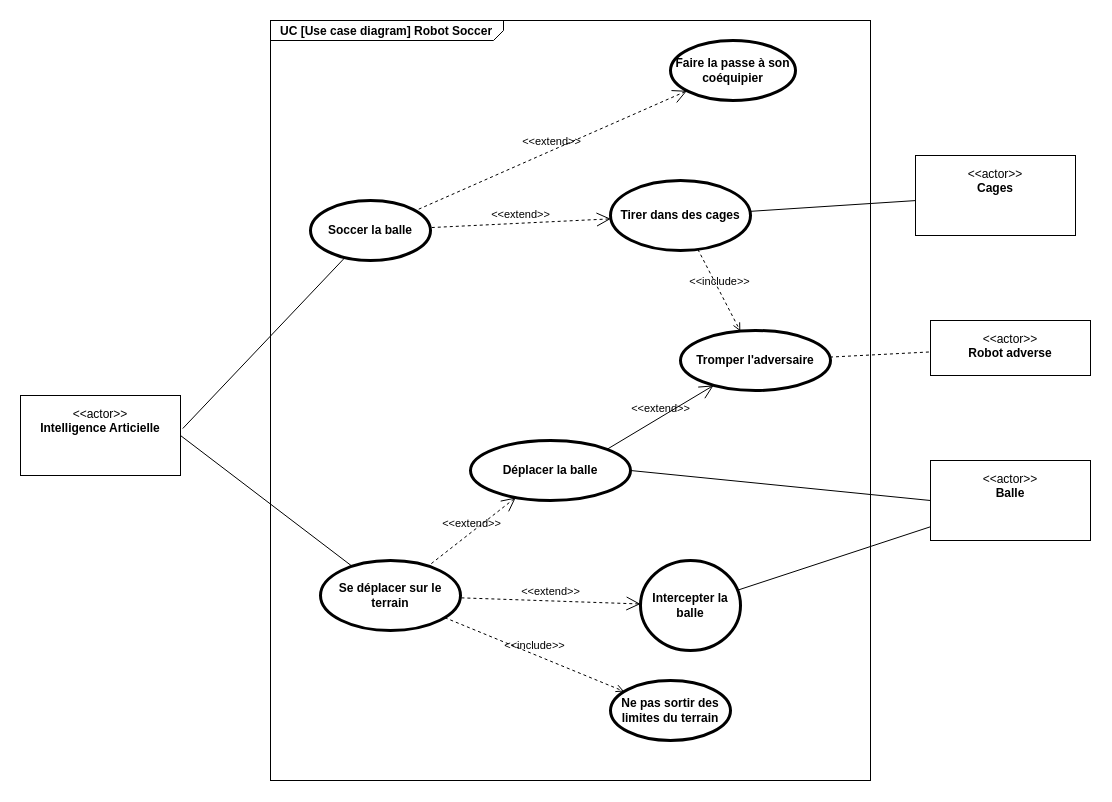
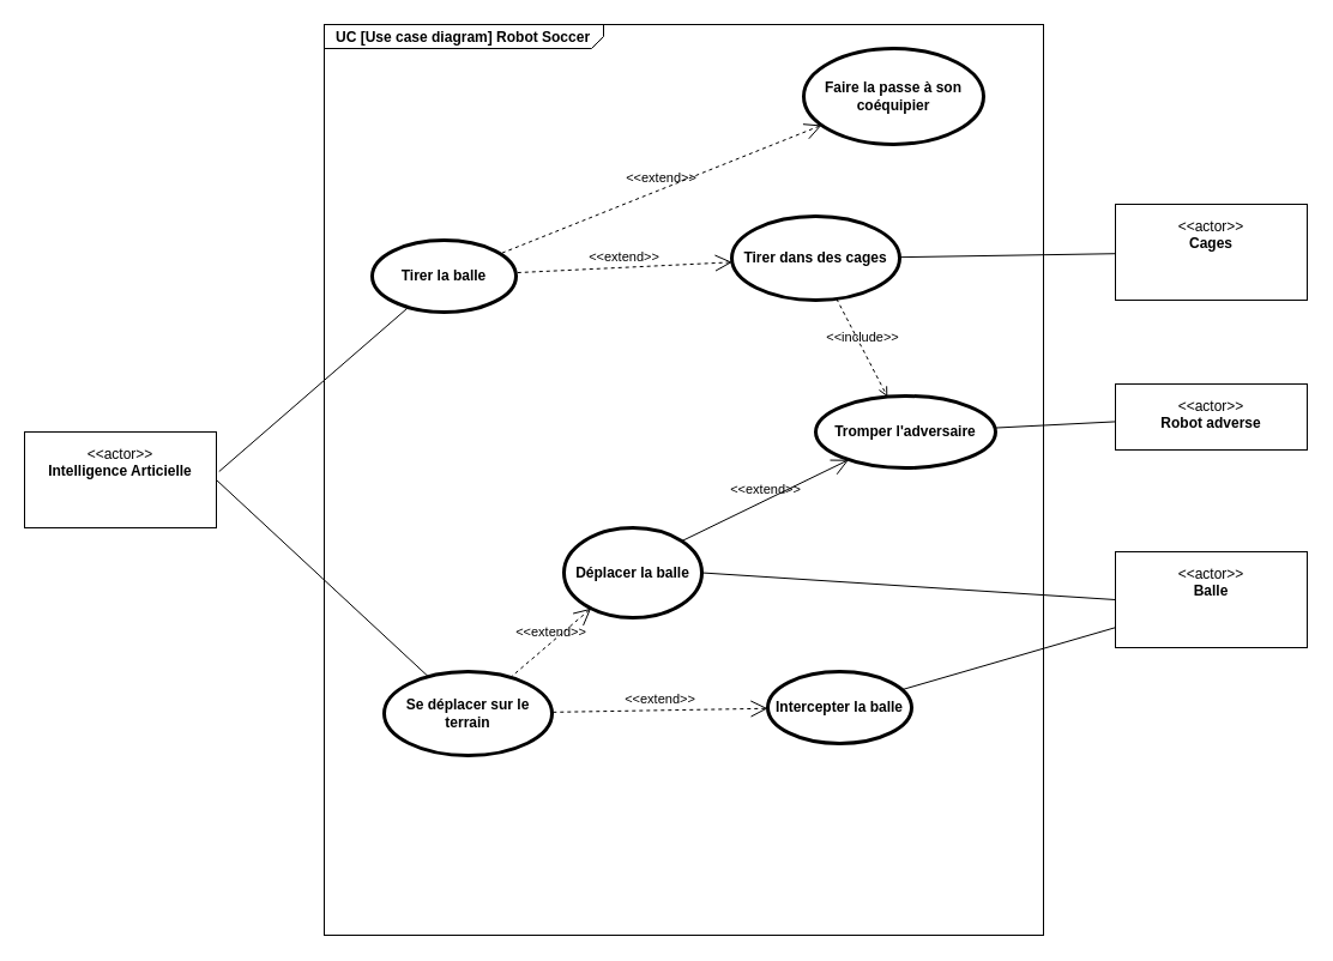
  <mxCell id="0" style=";html=1;" />
  <mxCell id="1" style=";html=1;" parent="0" />
  <mxCell id="2" value="&lt;p style=&quot;margin:0px;margin-top:4px;margin-left:10px;text-align:left;&quot;&gt;&lt;b&gt;UC [Use case diagram] Robot Soccer&lt;/b&gt;&lt;/p&gt;" style="html=1;shape=mxgraph.sysml.package;html=1;overflow=fill;whiteSpace=wrap;labelX=233.19;" vertex="1" parent="1"><mxGeometry x="270" y="20" width="600" height="760" as="geometry" /></mxCell>
- <mxCell id="3" value="&lt;p&gt;&amp;lt;&amp;lt;actor&amp;gt;&amp;gt;&lt;br&gt;&lt;b&gt;Intelligence Articielle&lt;/b&gt;&lt;/p&gt;" style="shape=rect;html=1;overflow=fill;whiteSpace=wrap;align=center;" vertex="1" parent="1"><mxGeometry x="20" y="395" width="160" height="80" as="geometry" /></mxCell>
+ <mxCell id="3" value="&lt;p&gt;&amp;lt;&amp;lt;actor&amp;gt;&amp;gt;&lt;br&gt;&lt;b&gt;Intelligence Articielle&lt;/b&gt;&lt;/p&gt;" style="shape=rect;html=1;overflow=fill;whiteSpace=wrap;align=center;" vertex="1" parent="1"><mxGeometry x="20" y="360" width="160" height="80" as="geometry" /></mxCell>
  <mxCell id="4" value="&lt;p&gt;&amp;lt;&amp;lt;actor&amp;gt;&amp;gt;&lt;br&gt;&lt;b&gt;Robot adverse&lt;/b&gt;&lt;/p&gt;" style="shape=rect;html=1;overflow=fill;whiteSpace=wrap;align=center;" vertex="1" parent="1"><mxGeometry x="930" y="320" width="160" height="55" as="geometry" /></mxCell>
  <mxCell id="5" value="Se déplacer sur le terrain" style="shape=ellipse;html=1;strokeWidth=3;fontStyle=1;whiteSpace=wrap;align=center;perimeter=ellipsePerimeter;" vertex="1" parent="1"><mxGeometry x="320" y="560" width="140" height="70" as="geometry" /></mxCell>
- <mxCell id="6" value="Faire la passe à son coéquipier" style="shape=ellipse;html=1;strokeWidth=3;fontStyle=1;whiteSpace=wrap;align=center;perimeter=ellipsePerimeter;" vertex="1" parent="1"><mxGeometry x="670" y="40" width="125" height="60" as="geometry" /></mxCell>
- <mxCell id="7" value="Ne pas sortir des limites du terrain" style="shape=ellipse;html=1;strokeWidth=3;fontStyle=1;whiteSpace=wrap;align=center;perimeter=ellipsePerimeter;" vertex="1" parent="1"><mxGeometry x="610" y="680" width="120" height="60" as="geometry" /></mxCell>
- <mxCell id="8" value="Déplacer la balle" style="shape=ellipse;html=1;strokeWidth=3;fontStyle=1;whiteSpace=wrap;align=center;perimeter=ellipsePerimeter;" vertex="1" parent="1"><mxGeometry x="470" y="440" width="160" height="60" as="geometry" /></mxCell>
- <mxCell id="9" value="Intercepter la balle" style="shape=ellipse;html=1;strokeWidth=3;fontStyle=1;whiteSpace=wrap;align=center;perimeter=ellipsePerimeter;" vertex="1" parent="1"><mxGeometry x="640" y="560" width="100" height="90" as="geometry" /></mxCell>
+ <mxCell id="6" value="Faire la passe à son coéquipier" style="shape=ellipse;html=1;strokeWidth=3;fontStyle=1;whiteSpace=wrap;align=center;perimeter=ellipsePerimeter;" vertex="1" parent="1"><mxGeometry x="670" y="40" width="150" height="80" as="geometry" /></mxCell>
+ <mxCell id="8" value="Déplacer la balle" style="shape=ellipse;html=1;strokeWidth=3;fontStyle=1;whiteSpace=wrap;align=center;perimeter=ellipsePerimeter;" vertex="1" parent="1"><mxGeometry x="470" y="440" width="115" height="75" as="geometry" /></mxCell>
+ <mxCell id="9" value="Intercepter la balle" style="shape=ellipse;html=1;strokeWidth=3;fontStyle=1;whiteSpace=wrap;align=center;perimeter=ellipsePerimeter;" vertex="1" parent="1"><mxGeometry x="640" y="560" width="120" height="60" as="geometry" /></mxCell>
  <mxCell id="10" value="Tirer dans des cages" style="shape=ellipse;html=1;strokeWidth=3;fontStyle=1;whiteSpace=wrap;align=center;perimeter=ellipsePerimeter;" vertex="1" parent="1"><mxGeometry x="610" y="180" width="140" height="70" as="geometry" /></mxCell>
- <mxCell id="11" value="Soccer la balle" style="shape=ellipse;html=1;strokeWidth=3;fontStyle=1;whiteSpace=wrap;align=center;perimeter=ellipsePerimeter;" vertex="1" parent="1"><mxGeometry x="310" y="200" width="120" height="60" as="geometry" /></mxCell>
+ <mxCell id="11" value="Tirer la balle" style="shape=ellipse;html=1;strokeWidth=3;fontStyle=1;whiteSpace=wrap;align=center;perimeter=ellipsePerimeter;" vertex="1" parent="1"><mxGeometry x="310" y="200" width="120" height="60" as="geometry" /></mxCell>
  <mxCell id="12" value="Tromper l'adversaire" style="shape=ellipse;html=1;strokeWidth=3;fontStyle=1;whiteSpace=wrap;align=center;perimeter=ellipsePerimeter;" vertex="1" parent="1"><mxGeometry x="680" y="330" width="150" height="60" as="geometry" /></mxCell>
  <mxCell id="13" value="&amp;lt;&amp;lt;extend&amp;gt;&amp;gt;" style="edgeStyle=none;html=1;startArrow=open;endArrow=none;startSize=12;verticalAlign=bottom;dashed=1;labelBackgroundColor=none;rounded=0;" edge="1" parent="1" source="8" target="5"><mxGeometry width="160" relative="1" as="geometry"><mxPoint x="730" y="290" as="sourcePoint" /><mxPoint x="890" y="290" as="targetPoint" /></mxGeometry></mxCell>
  <mxCell id="14" value="" style="edgeStyle=none;html=1;endArrow=none;verticalAlign=bottom;rounded=0;exitX=1.014;exitY=0.413;exitDx=0;exitDy=0;exitPerimeter=0;" edge="1" parent="1" source="3" target="11"><mxGeometry width="160" relative="1" as="geometry"><mxPoint x="730" y="290" as="sourcePoint" /><mxPoint x="890" y="290" as="targetPoint" /></mxGeometry></mxCell>
  <mxCell id="15" value="" style="edgeStyle=none;html=1;endArrow=none;verticalAlign=bottom;rounded=0;exitX=1;exitY=0.5;exitDx=0;exitDy=0;" edge="1" parent="1" source="3" target="5"><mxGeometry width="160" relative="1" as="geometry"><mxPoint x="110" y="349" as="sourcePoint" /><mxPoint x="417" y="499" as="targetPoint" /></mxGeometry></mxCell>
  <mxCell id="16" value="&amp;lt;&amp;lt;extend&amp;gt;&amp;gt;" style="edgeStyle=none;html=1;startArrow=open;endArrow=none;startSize=12;verticalAlign=bottom;dashed=0;labelBackgroundColor=none;rounded=0;entryX=1;entryY=0;entryDx=0;entryDy=0;" edge="1" parent="1" source="12" target="8"><mxGeometry width="160" relative="1" as="geometry"><mxPoint x="730" y="450" as="sourcePoint" /><mxPoint x="890" y="450" as="targetPoint" /></mxGeometry></mxCell>
- <mxCell id="17" value="&amp;lt;&amp;lt;include&amp;gt;&amp;gt;" style="edgeStyle=none;html=1;endArrow=open;verticalAlign=bottom;dashed=1;labelBackgroundColor=none;rounded=0;" edge="1" parent="1" source="5" target="7"><mxGeometry width="160" relative="1" as="geometry"><mxPoint x="711" y="183" as="sourcePoint" /><mxPoint x="815" y="230" as="targetPoint" /></mxGeometry></mxCell>
  <mxCell id="18" value="&amp;lt;&amp;lt;extend&amp;gt;&amp;gt;" style="edgeStyle=none;html=1;startArrow=open;endArrow=none;startSize=12;verticalAlign=bottom;dashed=1;labelBackgroundColor=none;rounded=0;" edge="1" parent="1" source="6" target="11"><mxGeometry width="160" relative="1" as="geometry"><mxPoint x="730" y="450" as="sourcePoint" /><mxPoint x="890" y="450" as="targetPoint" /></mxGeometry></mxCell>
  <mxCell id="19" value="&amp;lt;&amp;lt;extend&amp;gt;&amp;gt;" style="edgeStyle=none;html=1;startArrow=open;endArrow=none;startSize=12;verticalAlign=bottom;dashed=1;labelBackgroundColor=none;rounded=0;" edge="1" parent="1" source="10" target="11"><mxGeometry width="160" relative="1" as="geometry"><mxPoint x="730" y="450" as="sourcePoint" /><mxPoint x="890" y="450" as="targetPoint" /></mxGeometry></mxCell>
  <mxCell id="20" value="&amp;lt;&amp;lt;include&amp;gt;&amp;gt;" style="edgeStyle=none;html=1;endArrow=open;verticalAlign=bottom;dashed=1;labelBackgroundColor=none;rounded=0;" edge="1" parent="1" source="10" target="12"><mxGeometry width="160" relative="1" as="geometry"><mxPoint x="730" y="450" as="sourcePoint" /><mxPoint x="890" y="450" as="targetPoint" /></mxGeometry></mxCell>
  <mxCell id="21" value="&lt;p&gt;&amp;lt;&amp;lt;actor&amp;gt;&amp;gt;&lt;br&gt;&lt;b&gt;Balle&lt;/b&gt;&lt;/p&gt;" style="shape=rect;html=1;overflow=fill;whiteSpace=wrap;align=center;" vertex="1" parent="1"><mxGeometry x="930" y="460" width="160" height="80" as="geometry" /></mxCell>
- <mxCell id="22" value="&lt;p&gt;&amp;lt;&amp;lt;actor&amp;gt;&amp;gt;&lt;br&gt;&lt;b&gt;Cages&lt;/b&gt;&lt;/p&gt;" style="shape=rect;html=1;overflow=fill;whiteSpace=wrap;align=center;" vertex="1" parent="1"><mxGeometry x="915" y="155" width="160" height="80" as="geometry" /></mxCell>
- <mxCell id="23" value="" style="edgeStyle=none;html=1;endArrow=none;verticalAlign=bottom;rounded=0;dashed=1;" edge="1" parent="1" source="12" target="4"><mxGeometry width="160" relative="1" as="geometry"><mxPoint x="730" y="450" as="sourcePoint" /><mxPoint x="890" y="450" as="targetPoint" /></mxGeometry></mxCell>
+ <mxCell id="22" value="&lt;p&gt;&amp;lt;&amp;lt;actor&amp;gt;&amp;gt;&lt;br&gt;&lt;b&gt;Cages&lt;/b&gt;&lt;/p&gt;" style="shape=rect;html=1;overflow=fill;whiteSpace=wrap;align=center;" vertex="1" parent="1"><mxGeometry x="930" y="170" width="160" height="80" as="geometry" /></mxCell>
+ <mxCell id="23" value="" style="edgeStyle=none;html=1;endArrow=none;verticalAlign=bottom;rounded=0;" edge="1" parent="1" source="12" target="4"><mxGeometry width="160" relative="1" as="geometry"><mxPoint x="730" y="450" as="sourcePoint" /><mxPoint x="890" y="450" as="targetPoint" /></mxGeometry></mxCell>
  <mxCell id="24" value="" style="edgeStyle=none;html=1;endArrow=none;verticalAlign=bottom;rounded=0;" edge="1" parent="1" source="9" target="21"><mxGeometry width="160" relative="1" as="geometry"><mxPoint x="730" y="450" as="sourcePoint" /><mxPoint x="890" y="450" as="targetPoint" /></mxGeometry></mxCell>
  <mxCell id="25" value="&amp;lt;&amp;lt;extend&amp;gt;&amp;gt;" style="edgeStyle=none;html=1;startArrow=open;endArrow=none;startSize=12;verticalAlign=bottom;dashed=1;labelBackgroundColor=none;rounded=0;" edge="1" parent="1" source="9" target="5"><mxGeometry width="160" relative="1" as="geometry"><mxPoint x="641" y="468" as="sourcePoint" /><mxPoint x="552" y="554" as="targetPoint" /></mxGeometry></mxCell>
  <mxCell id="26" value="" style="edgeStyle=none;html=1;endArrow=none;verticalAlign=bottom;rounded=0;" edge="1" parent="1" source="10" target="22"><mxGeometry width="160" relative="1" as="geometry"><mxPoint x="730" y="450" as="sourcePoint" /><mxPoint x="890" y="450" as="targetPoint" /></mxGeometry></mxCell>
  <mxCell id="27" value="" style="edgeStyle=none;html=1;endArrow=none;verticalAlign=bottom;rounded=0;exitX=1;exitY=0.5;exitDx=0;exitDy=0;entryX=0;entryY=0.5;entryDx=0;entryDy=0;" edge="1" parent="1" source="8" target="21"><mxGeometry width="160" relative="1" as="geometry"><mxPoint x="730" y="450" as="sourcePoint" /><mxPoint x="890" y="450" as="targetPoint" /></mxGeometry></mxCell>
